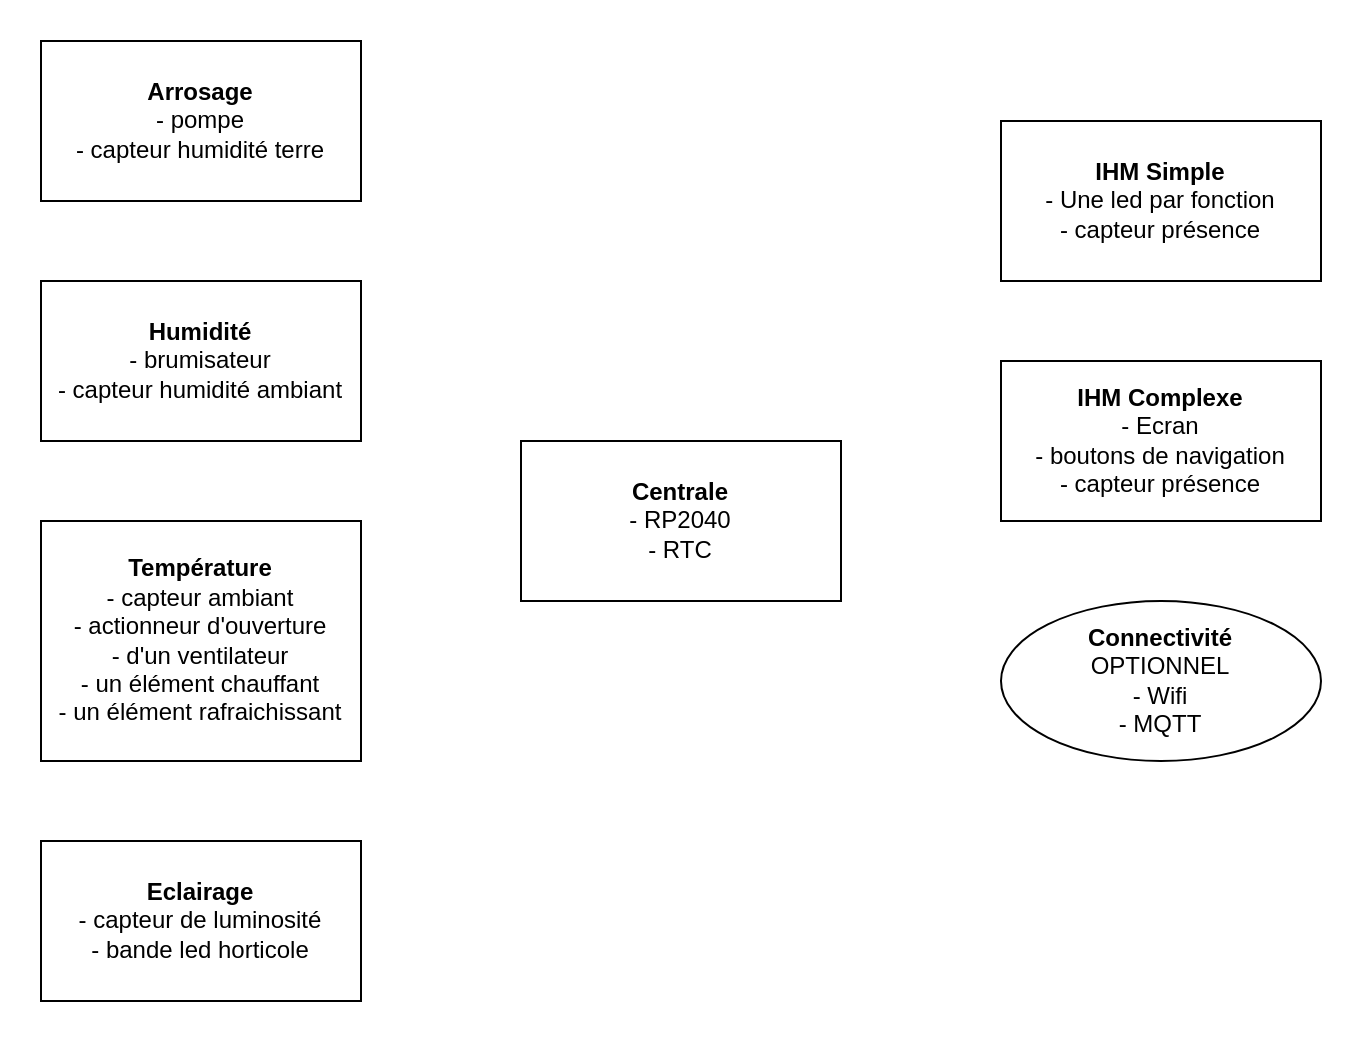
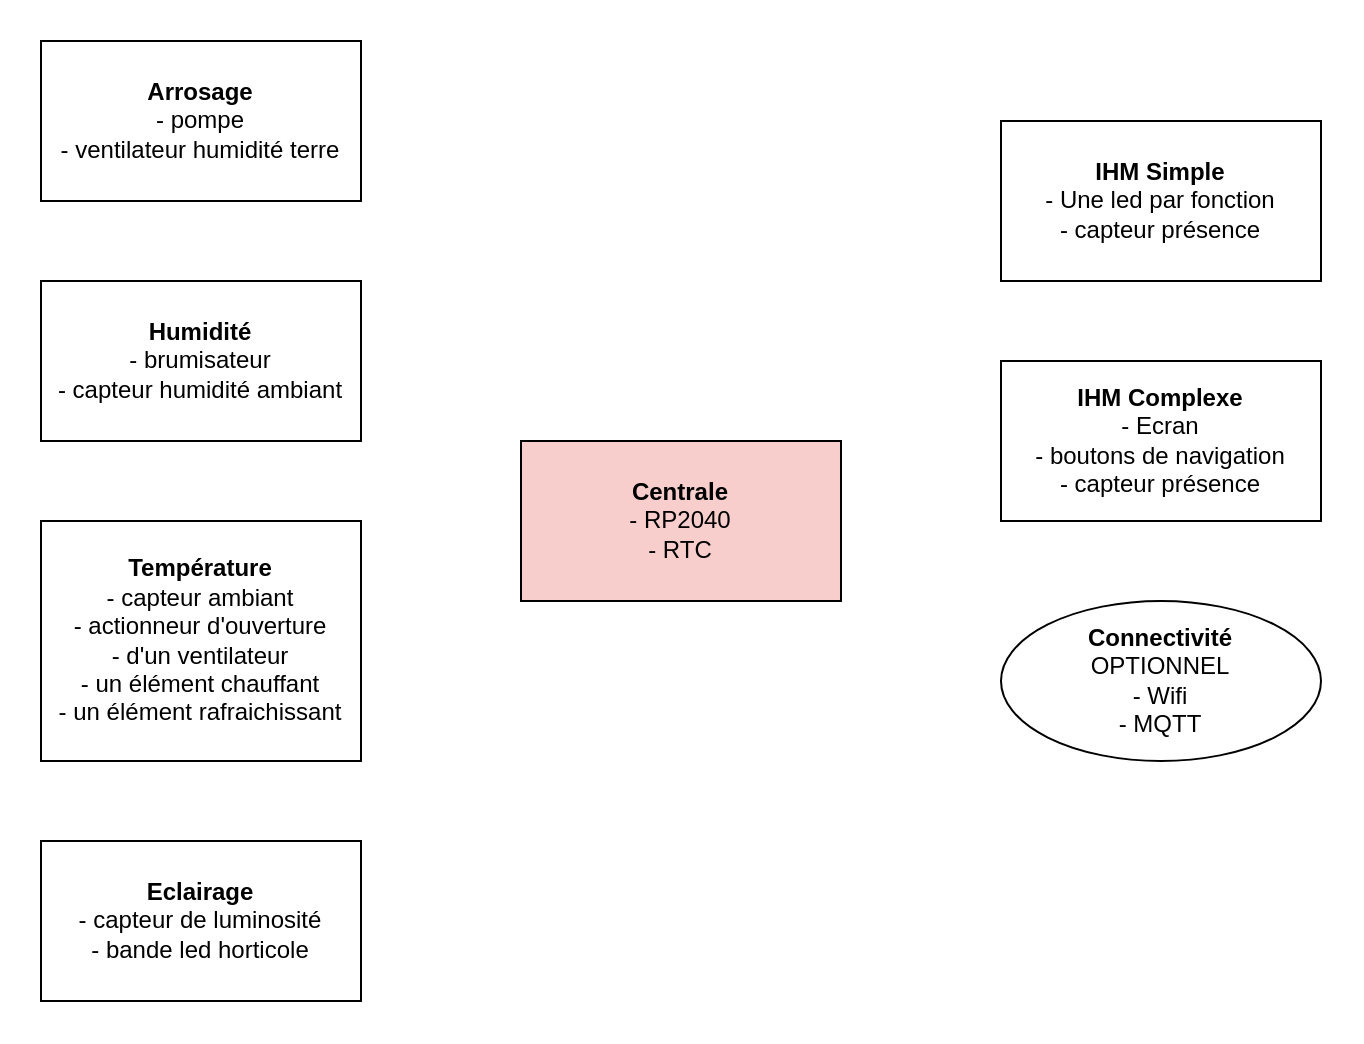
  <mxCell id="0" />
  <mxCell id="1" parent="0" />
- <mxCell id="2" value="&lt;b&gt;Centrale&lt;/b&gt;&lt;br&gt;&lt;div&gt;- RP2040&lt;/div&gt;&lt;div&gt;- RTC&lt;/div&gt;" style="rounded=0;whiteSpace=wrap;html=1;" vertex="1" parent="1"><mxGeometry x="260" y="220" width="160" height="80" as="geometry" /></mxCell>
- <mxCell id="3" value="&lt;b&gt;Arrosage&lt;/b&gt;&lt;div&gt;- pompe&lt;/div&gt;&lt;div&gt;- capteur humidité terre&lt;/div&gt;" style="rounded=0;whiteSpace=wrap;html=1;" vertex="1" parent="1"><mxGeometry x="20" y="20" width="160" height="80" as="geometry" /></mxCell>
+ <mxCell id="2" value="&lt;b&gt;Centrale&lt;/b&gt;&lt;br&gt;&lt;div&gt;- RP2040&lt;/div&gt;&lt;div&gt;- RTC&lt;/div&gt;" style="rounded=0;whiteSpace=wrap;html=1;fillColor=#f8cecc;" vertex="1" parent="1"><mxGeometry x="260" y="220" width="160" height="80" as="geometry" /></mxCell>
+ <mxCell id="3" value="&lt;b&gt;Arrosage&lt;/b&gt;&lt;div&gt;- pompe&lt;/div&gt;&lt;div&gt;- ventilateur humidité terre&lt;/div&gt;" style="rounded=0;whiteSpace=wrap;html=1;" vertex="1" parent="1"><mxGeometry x="20" y="20" width="160" height="80" as="geometry" /></mxCell>
  <mxCell id="4" value="&lt;b&gt;Humidité&lt;/b&gt;&lt;div&gt;- brumisateur&lt;/div&gt;&lt;div&gt;- capteur humidité ambiant&lt;/div&gt;" style="rounded=0;whiteSpace=wrap;html=1;" vertex="1" parent="1"><mxGeometry x="20" y="140" width="160" height="80" as="geometry" /></mxCell>
  <mxCell id="5" value="&lt;b&gt;Température&lt;/b&gt;&lt;div&gt;- capteur ambiant&lt;/div&gt;&lt;div&gt;- actionneur d'ouverture&lt;/div&gt;&lt;div&gt;- d'un ventilateur&lt;/div&gt;&lt;div&gt;- un élément chauffant&lt;/div&gt;&lt;div&gt;- un élément rafraichissant&lt;/div&gt;" style="rounded=0;whiteSpace=wrap;html=1;" vertex="1" parent="1"><mxGeometry x="20" y="260" width="160" height="120" as="geometry" /></mxCell>
  <mxCell id="6" value="&lt;b&gt;IHM Simple&lt;/b&gt;&lt;br&gt;&lt;div&gt;- Une led par fonction&lt;/div&gt;&lt;div&gt;- capteur présence&lt;/div&gt;" style="rounded=0;whiteSpace=wrap;html=1;" vertex="1" parent="1"><mxGeometry x="500" y="60" width="160" height="80" as="geometry" /></mxCell>
  <mxCell id="7" value="&lt;b&gt;IHM Complexe&lt;/b&gt;&lt;br&gt;&lt;div&gt;- Ecran&lt;/div&gt;&lt;div&gt;- boutons de navigation&lt;/div&gt;&lt;div&gt;- capteur présence&lt;/div&gt;" style="rounded=0;whiteSpace=wrap;html=1;" vertex="1" parent="1"><mxGeometry x="500" y="180" width="160" height="80" as="geometry" /></mxCell>
  <mxCell id="8" value="&lt;b&gt;Eclairage&lt;/b&gt;&lt;br&gt;&lt;div&gt;- capteur de luminosité&lt;/div&gt;&lt;div&gt;- bande led horticole&lt;/div&gt;" style="rounded=0;whiteSpace=wrap;html=1;" vertex="1" parent="1"><mxGeometry x="20" y="420" width="160" height="80" as="geometry" /></mxCell>
  <mxCell id="9" value="&lt;b&gt;Connectivité&lt;/b&gt;&lt;br&gt;&lt;div&gt;OPTIONNEL&lt;/div&gt;&lt;div&gt;- Wifi&lt;/div&gt;&lt;div&gt;- MQTT&lt;/div&gt;" style="ellipse;whiteSpace=wrap;html=1;" vertex="1" parent="1"><mxGeometry x="500" y="300" width="160" height="80" as="geometry" /></mxCell>
